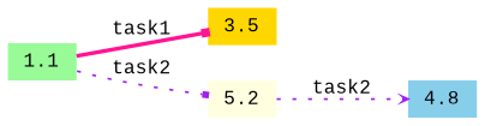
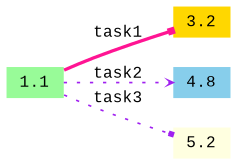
  digraph {
    fontname="Liberation Mono"
    rankdir=LR
    node [fontname="Liberation Mono" fontsize=10 shape=plaintext style=filled]
    edge [arrowhead=box arrowsize=0.3 color=purple fontname="Liberation Mono" fontsize=10 style=dotted]
    1.1 [fillcolor=palegreen height=.2 width=.3]
-   3.2 [fillcolor=gold height=.2 width=.3 label=3.5]
+   3.2 [fillcolor=gold height=.2 width=.3]
    n3 [fillcolor=skyblue height=.2 label=4.8 width=.3]
    5.2 [fillcolor=lightyellow height=.2 width=.3]
    1.1 -> 3.2 [color=deeppink label=task1 style=bold]
-   5.2 -> n3 [arrowhead=vee label=task2]
-   1.1 -> 5.2 [label=task2]
+   1.1 -> n3 [arrowhead=vee label=task2]
+   1.1 -> 5.2 [label=task3]
  }
